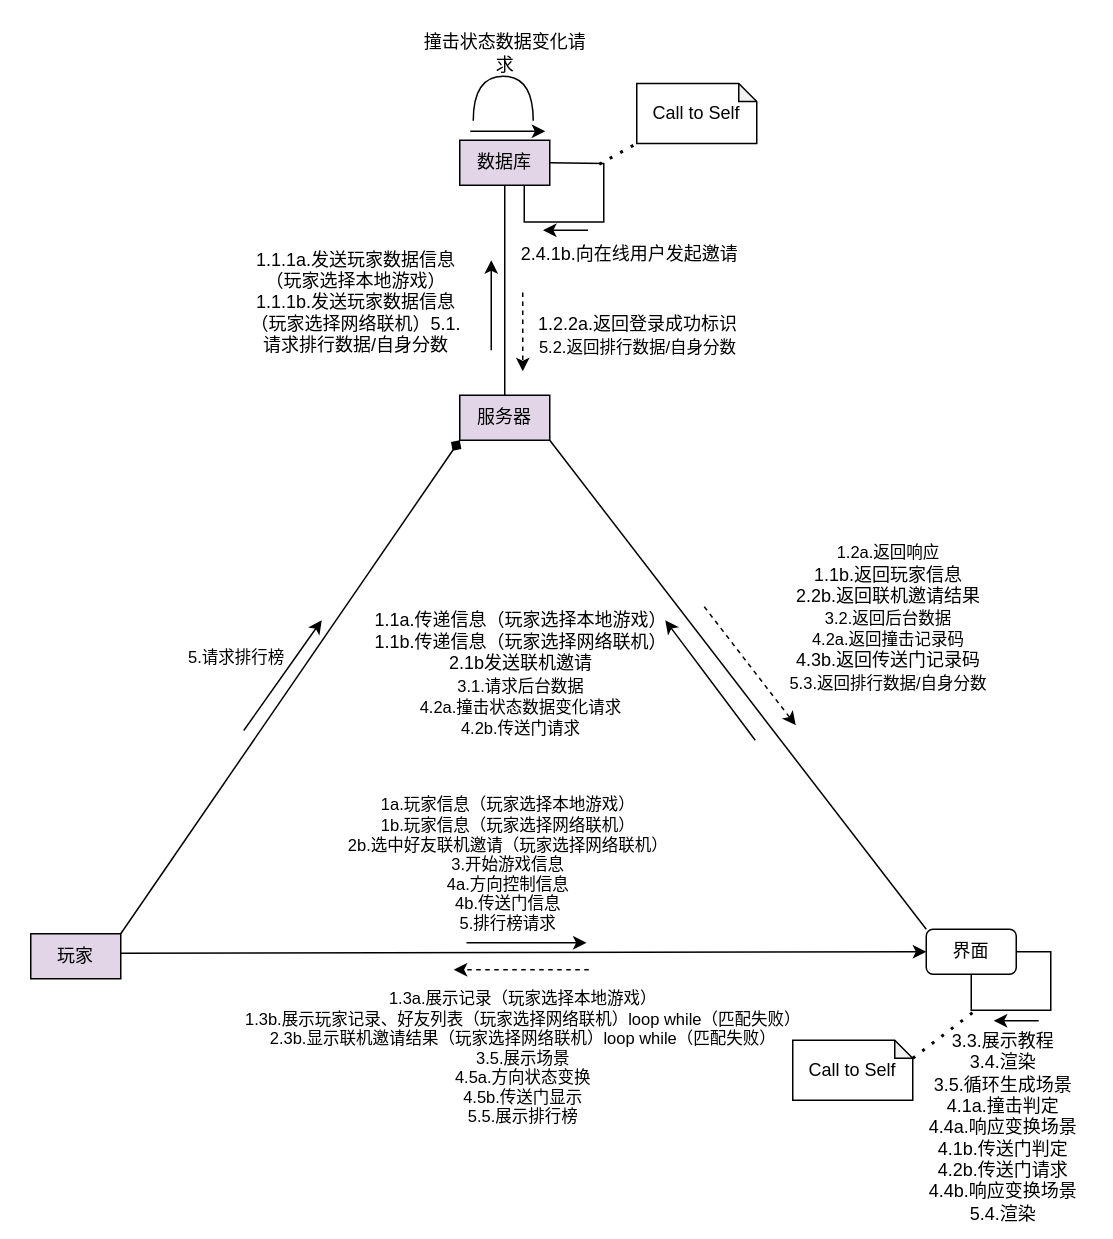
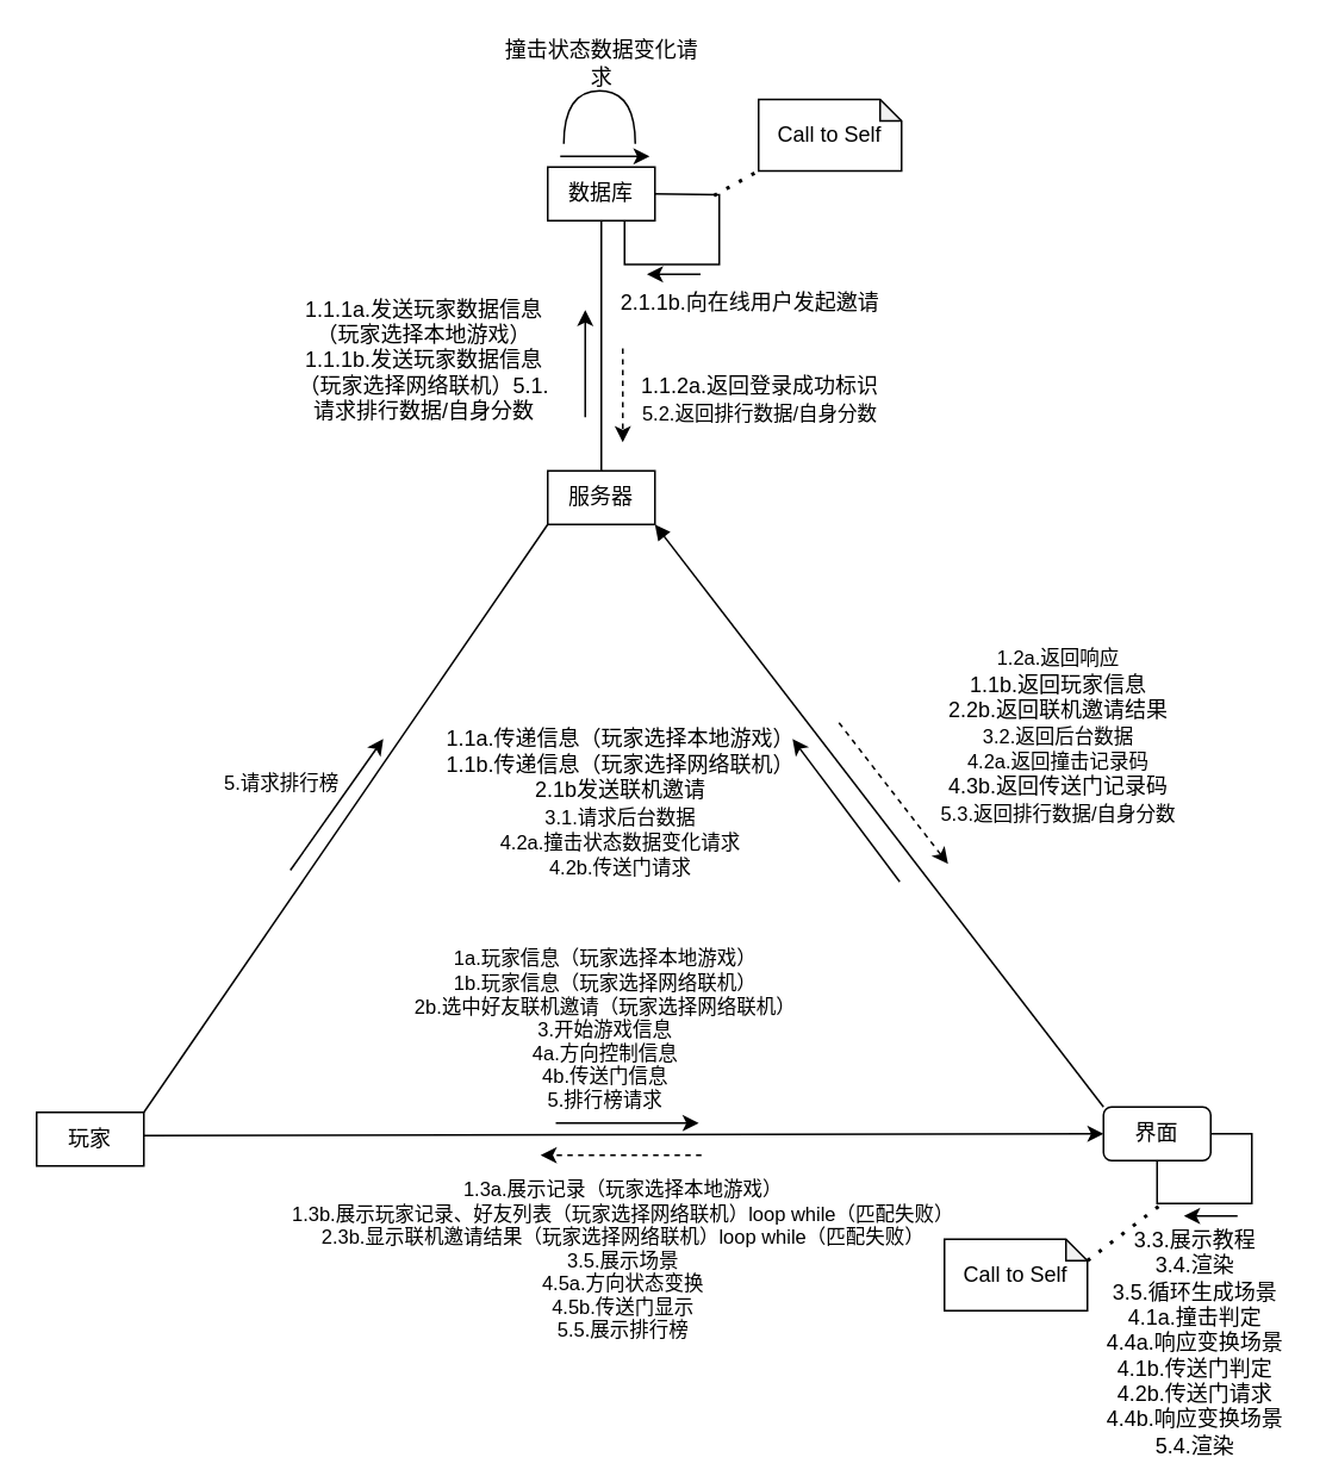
  <mxCell id="0" />
  <mxCell id="1" parent="0" />
- <mxCell id="2" value="玩家&lt;br&gt;" style="rounded=0;whiteSpace=wrap;html=1;fillColor=#e1d5e7;" parent="1" vertex="1"><mxGeometry x="20" y="622" width="60" height="30" as="geometry" /></mxCell>
- <mxCell id="3" value="服务器" style="rounded=0;whiteSpace=wrap;html=1;fillColor=#e1d5e7;" parent="1" vertex="1"><mxGeometry x="306" y="263" width="60" height="30" as="geometry" /></mxCell>
+ <mxCell id="2" value="玩家&lt;br&gt;" style="rounded=0;whiteSpace=wrap;html=1;" parent="1" vertex="1"><mxGeometry x="20" y="622" width="60" height="30" as="geometry" /></mxCell>
+ <mxCell id="3" value="服务器" style="rounded=0;whiteSpace=wrap;html=1;" parent="1" vertex="1"><mxGeometry x="306" y="263" width="60" height="30" as="geometry" /></mxCell>
  <mxCell id="4" value="界面" style="whiteSpace=wrap;html=1;rounded=1;" parent="1" vertex="1"><mxGeometry x="617" y="619" width="60" height="30" as="geometry" /></mxCell>
- <mxCell id="5" value="数据库" style="rounded=0;whiteSpace=wrap;html=1;fillColor=#e1d5e7;" parent="1" vertex="1"><mxGeometry x="306" y="93" width="60" height="30" as="geometry" /></mxCell>
+ <mxCell id="5" value="数据库" style="rounded=0;whiteSpace=wrap;html=1;" parent="1" vertex="1"><mxGeometry x="306" y="93" width="60" height="30" as="geometry" /></mxCell>
  <mxCell id="6" value="" style="endArrow=classic;html=1;rounded=0;exitX=1;exitY=0;exitDx=0;exitDy=0;entryX=0;entryY=0.5;entryDx=0;entryDy=0;" parent="1" target="4" edge="1"><mxGeometry width="50" height="50" relative="1" as="geometry"><mxPoint x="80" y="635" as="sourcePoint" /><mxPoint x="630" y="635" as="targetPoint" /></mxGeometry></mxCell>
  <mxCell id="7" value="1a.玩家信息（玩家选择本地游戏）&lt;br&gt;1b.玩家信息（玩家选择网络联机）&lt;br&gt;2b.选中好友联机邀请（玩家选择网络联机）&lt;br&gt;3.开始游戏信息&lt;br&gt;4a.方向控制信息&lt;br&gt;4b.传送门信息&lt;br&gt;5.排行榜请求" style="edgeLabel;html=1;align=center;verticalAlign=middle;resizable=0;points=[];" parent="6" vertex="1" connectable="0"><mxGeometry x="-0.212" relative="1" as="geometry"><mxPoint x="46" y="-59" as="offset" /></mxGeometry></mxCell>
- <mxCell id="8" value="" style="endArrow=diamond;html=1;rounded=0;exitX=1;exitY=0;exitDx=0;exitDy=0;entryX=0;entryY=1;entryDx=0;entryDy=0;" parent="1" source="2" target="3" edge="1"><mxGeometry width="50" height="50" relative="1" as="geometry"><mxPoint x="290" y="453" as="sourcePoint" /><mxPoint x="340" y="403" as="targetPoint" /></mxGeometry></mxCell>
+ <mxCell id="8" value="" style="endArrow=none;html=1;rounded=0;exitX=1;exitY=0;exitDx=0;exitDy=0;entryX=0;entryY=1;entryDx=0;entryDy=0;" parent="1" source="2" target="3" edge="1"><mxGeometry width="50" height="50" relative="1" as="geometry"><mxPoint x="290" y="453" as="sourcePoint" /><mxPoint x="340" y="403" as="targetPoint" /></mxGeometry></mxCell>
  <mxCell id="9" value="5.请求排行榜" style="edgeLabel;html=1;align=center;verticalAlign=middle;resizable=0;points=[];" parent="8" vertex="1" connectable="0"><mxGeometry x="0.002" y="2" relative="1" as="geometry"><mxPoint x="-35" y="-19" as="offset" /></mxGeometry></mxCell>
  <mxCell id="10" value="" style="endArrow=classic;html=1;rounded=0;" parent="1" edge="1"><mxGeometry width="50" height="50" relative="1" as="geometry"><mxPoint x="162" y="486.5" as="sourcePoint" /><mxPoint x="214" y="413" as="targetPoint" /></mxGeometry></mxCell>
  <mxCell id="11" value="" style="endArrow=classic;html=1;rounded=0;dashed=1;" parent="1" edge="1"><mxGeometry width="50" height="50" relative="1" as="geometry"><mxPoint x="392" y="646" as="sourcePoint" /><mxPoint x="302" y="646" as="targetPoint" /></mxGeometry></mxCell>
  <mxCell id="12" value="" style="endArrow=classic;html=1;rounded=0;" parent="1" edge="1"><mxGeometry width="50" height="50" relative="1" as="geometry"><mxPoint x="310.51" y="628" as="sourcePoint" /><mxPoint x="390.51" y="628" as="targetPoint" /></mxGeometry></mxCell>
  <mxCell id="13" value="1.1a.传递信息（玩家选择本地游戏）&lt;br&gt;1.1b.传递信息（玩家选择网络联机）&lt;br&gt;2.1b发送联机邀请&lt;br style=&quot;border-color: var(--border-color); font-size: 11px;&quot;&gt;&lt;span style=&quot;font-size: 11px; background-color: rgb(255, 255, 255);&quot;&gt;3.1.请求后台数据&lt;/span&gt;&lt;br style=&quot;border-color: var(--border-color); font-size: 11px;&quot;&gt;&lt;span style=&quot;font-size: 11px; background-color: rgb(255, 255, 255);&quot;&gt;4.2a.撞击状态数据变化请求&lt;/span&gt;&lt;br style=&quot;border-color: var(--border-color); font-size: 11px;&quot;&gt;&lt;span style=&quot;font-size: 11px; background-color: rgb(255, 255, 255);&quot;&gt;4.2b.传送门请求&lt;/span&gt;" style="text;html=1;strokeColor=none;fillColor=none;align=center;verticalAlign=middle;whiteSpace=wrap;rounded=0;" parent="1" vertex="1"><mxGeometry x="248" y="399" width="197.88" height="100" as="geometry" /></mxCell>
  <mxCell id="14" value="&lt;br&gt;&lt;span style=&quot;color: rgb(0, 0, 0); font-family: Helvetica; font-size: 11px; font-style: normal; font-variant-ligatures: normal; font-variant-caps: normal; font-weight: 400; letter-spacing: normal; orphans: 2; text-align: center; text-indent: 0px; text-transform: none; widows: 2; word-spacing: 0px; -webkit-text-stroke-width: 0px; background-color: rgb(255, 255, 255); text-decoration-thickness: initial; text-decoration-style: initial; text-decoration-color: initial; float: none; display: inline !important;&quot;&gt;1.2a.返回响应&lt;br&gt;&lt;/span&gt;1.1b.返回玩家信息&lt;br&gt;2.2b.返回联机邀请结果&lt;br style=&quot;border-color: var(--border-color); color: rgb(0, 0, 0); font-family: Helvetica; font-size: 11px; font-style: normal; font-variant-ligatures: normal; font-variant-caps: normal; font-weight: 400; letter-spacing: normal; orphans: 2; text-align: center; text-indent: 0px; text-transform: none; widows: 2; word-spacing: 0px; -webkit-text-stroke-width: 0px; text-decoration-thickness: initial; text-decoration-style: initial; text-decoration-color: initial;&quot;&gt;&lt;span style=&quot;color: rgb(0, 0, 0); font-family: Helvetica; font-size: 11px; font-style: normal; font-variant-ligatures: normal; font-variant-caps: normal; font-weight: 400; letter-spacing: normal; orphans: 2; text-align: center; text-indent: 0px; text-transform: none; widows: 2; word-spacing: 0px; -webkit-text-stroke-width: 0px; background-color: rgb(255, 255, 255); text-decoration-thickness: initial; text-decoration-style: initial; text-decoration-color: initial; float: none; display: inline !important;&quot;&gt;3.2.返回后台数据&lt;/span&gt;&lt;br style=&quot;border-color: var(--border-color); color: rgb(0, 0, 0); font-family: Helvetica; font-size: 11px; font-style: normal; font-variant-ligatures: normal; font-variant-caps: normal; font-weight: 400; letter-spacing: normal; orphans: 2; text-align: center; text-indent: 0px; text-transform: none; widows: 2; word-spacing: 0px; -webkit-text-stroke-width: 0px; text-decoration-thickness: initial; text-decoration-style: initial; text-decoration-color: initial;&quot;&gt;&lt;span style=&quot;color: rgb(0, 0, 0); font-family: Helvetica; font-size: 11px; font-style: normal; font-variant-ligatures: normal; font-variant-caps: normal; font-weight: 400; letter-spacing: normal; orphans: 2; text-align: center; text-indent: 0px; text-transform: none; widows: 2; word-spacing: 0px; -webkit-text-stroke-width: 0px; background-color: rgb(255, 255, 255); text-decoration-thickness: initial; text-decoration-style: initial; text-decoration-color: initial; float: none; display: inline !important;&quot;&gt;4.2a.返回撞击记录码&lt;/span&gt;&lt;br style=&quot;border-color: var(--border-color); color: rgb(0, 0, 0); font-family: Helvetica; font-size: 11px; font-style: normal; font-variant-ligatures: normal; font-variant-caps: normal; font-weight: 400; letter-spacing: normal; orphans: 2; text-align: center; text-indent: 0px; text-transform: none; widows: 2; word-spacing: 0px; -webkit-text-stroke-width: 0px; text-decoration-thickness: initial; text-decoration-style: initial; text-decoration-color: initial;&quot;&gt;4.3b.返回传送门记录码&lt;br style=&quot;border-color: var(--border-color); color: rgb(0, 0, 0); font-family: Helvetica; font-size: 11px; font-style: normal; font-variant-ligatures: normal; font-variant-caps: normal; font-weight: 400; letter-spacing: normal; orphans: 2; text-align: center; text-indent: 0px; text-transform: none; widows: 2; word-spacing: 0px; -webkit-text-stroke-width: 0px; text-decoration-thickness: initial; text-decoration-style: initial; text-decoration-color: initial;&quot;&gt;&lt;span style=&quot;color: rgb(0, 0, 0); font-family: Helvetica; font-size: 11px; font-style: normal; font-variant-ligatures: normal; font-variant-caps: normal; font-weight: 400; letter-spacing: normal; orphans: 2; text-align: center; text-indent: 0px; text-transform: none; widows: 2; word-spacing: 0px; -webkit-text-stroke-width: 0px; background-color: rgb(255, 255, 255); text-decoration-thickness: initial; text-decoration-style: initial; text-decoration-color: initial; float: none; display: inline !important;&quot;&gt;5.3.返回排行数据/自身分数&lt;/span&gt;" style="text;html=1;strokeColor=none;fillColor=none;align=center;verticalAlign=middle;whiteSpace=wrap;rounded=0;" parent="1" vertex="1"><mxGeometry x="502" y="344" width="180" height="120" as="geometry" /></mxCell>
- <mxCell id="15" value="" style="endArrow=none;html=1;rounded=0;entryX=1;entryY=1;entryDx=0;entryDy=0;exitX=0;exitY=0;exitDx=0;exitDy=0;" parent="1" source="4" target="3" edge="1"><mxGeometry width="50" height="50" relative="1" as="geometry"><mxPoint x="290" y="493" as="sourcePoint" /><mxPoint x="340" y="443" as="targetPoint" /></mxGeometry></mxCell>
+ <mxCell id="15" value="" style="endArrow=block;html=1;rounded=0;entryX=1;entryY=1;entryDx=0;entryDy=0;exitX=0;exitY=0;exitDx=0;exitDy=0;" parent="1" source="4" target="3" edge="1"><mxGeometry width="50" height="50" relative="1" as="geometry"><mxPoint x="290" y="493" as="sourcePoint" /><mxPoint x="340" y="443" as="targetPoint" /></mxGeometry></mxCell>
  <mxCell id="16" value="" style="endArrow=classic;html=1;rounded=0;" parent="1" edge="1"><mxGeometry width="50" height="50" relative="1" as="geometry"><mxPoint x="503" y="493" as="sourcePoint" /><mxPoint x="443" y="413" as="targetPoint" /></mxGeometry></mxCell>
  <mxCell id="17" value="" style="endArrow=classic;html=1;rounded=0;dashed=1;" parent="1" edge="1"><mxGeometry width="50" height="50" relative="1" as="geometry"><mxPoint x="469" y="404" as="sourcePoint" /><mxPoint x="530" y="483" as="targetPoint" /></mxGeometry></mxCell>
- <mxCell id="18" value="1.2.2a.返回登录成功标识&lt;br style=&quot;border-color: var(--border-color); font-size: 11px;&quot;&gt;&lt;span style=&quot;font-size: 11px; background-color: rgb(255, 255, 255);&quot;&gt;5.2.返回排行数据/自身分数&lt;/span&gt;" style="text;html=1;strokeColor=none;fillColor=none;align=center;verticalAlign=middle;whiteSpace=wrap;rounded=0;" parent="1" vertex="1"><mxGeometry x="320.13" y="208" width="210" height="30" as="geometry" /></mxCell>
+ <mxCell id="18" value="1.1.2a.返回登录成功标识&lt;br style=&quot;border-color: var(--border-color); font-size: 11px;&quot;&gt;&lt;span style=&quot;font-size: 11px; background-color: rgb(255, 255, 255);&quot;&gt;5.2.返回排行数据/自身分数&lt;/span&gt;" style="text;html=1;strokeColor=none;fillColor=none;align=center;verticalAlign=middle;whiteSpace=wrap;rounded=0;" parent="1" vertex="1"><mxGeometry x="320.13" y="208" width="210" height="30" as="geometry" /></mxCell>
  <mxCell id="19" value="" style="endArrow=none;html=1;rounded=0;exitX=0;exitY=0;exitDx=0;exitDy=0;entryX=0;entryY=1;entryDx=0;entryDy=0;" parent="1" edge="1"><mxGeometry width="50" height="50" relative="1" as="geometry"><mxPoint x="336" y="263" as="sourcePoint" /><mxPoint x="336" y="123" as="targetPoint" /></mxGeometry></mxCell>
  <mxCell id="20" value="1.1.1a.发送玩家数据信息（玩家选择本地游戏）&lt;br&gt;1.1.1b.发送玩家数据信息（玩家选择网络联机）5.1.请求排行数据/自身分数" style="text;html=1;strokeColor=none;fillColor=none;align=center;verticalAlign=middle;whiteSpace=wrap;rounded=0;" parent="1" vertex="1"><mxGeometry x="162" y="141" width="150" height="120" as="geometry" /></mxCell>
  <mxCell id="21" value="" style="endArrow=classic;html=1;rounded=0;" parent="1" edge="1"><mxGeometry width="50" height="50" relative="1" as="geometry"><mxPoint x="327" y="233" as="sourcePoint" /><mxPoint x="327" y="173" as="targetPoint" /></mxGeometry></mxCell>
  <mxCell id="22" value="" style="shape=requiredInterface;html=1;verticalLabelPosition=bottom;sketch=0;rotation=-90;" parent="1" vertex="1"><mxGeometry x="320.13" y="45.13" width="29.75" height="40" as="geometry" /></mxCell>
  <mxCell id="23" value="撞击状态数据变化请求" style="text;html=1;strokeColor=none;fillColor=none;align=center;verticalAlign=middle;whiteSpace=wrap;rounded=0;" parent="1" vertex="1"><mxGeometry x="280.51" y="20.13" width="110.99" height="30" as="geometry" /></mxCell>
  <mxCell id="24" value="" style="endArrow=classic;html=1;rounded=0;" parent="1" edge="1"><mxGeometry width="50" height="50" relative="1" as="geometry"><mxPoint x="313" y="87" as="sourcePoint" /><mxPoint x="363" y="87" as="targetPoint" /></mxGeometry></mxCell>
  <mxCell id="25" value="" style="endArrow=classic;html=1;rounded=0;exitX=0;exitY=0.25;exitDx=0;exitDy=0;dashed=1;" parent="1" edge="1"><mxGeometry width="50" height="50" relative="1" as="geometry"><mxPoint x="348" y="194.5" as="sourcePoint" /><mxPoint x="348" y="247" as="targetPoint" /></mxGeometry></mxCell>
  <mxCell id="26" value="1.3a.展示记录（玩家选择本地游戏）&lt;br&gt;1.3b.展示玩家记录、好友列表（玩家选择网络联机）loop while（匹配失败）&lt;br&gt;2.3b.显示联机邀请结果（玩家选择网络联机）loop while（匹配失败）&lt;br&gt;3.5.展示场景&lt;br&gt;4.5a.方向状态变换&lt;br&gt;4.5b.传送门显示&lt;br&gt;5.5.展示排行榜" style="edgeLabel;html=1;align=center;verticalAlign=middle;resizable=0;points=[];" parent="1" vertex="1" connectable="0"><mxGeometry x="349.88" y="628" as="geometry"><mxPoint x="-2" y="76" as="offset" /></mxGeometry></mxCell>
  <mxCell id="27" value="" style="endArrow=none;html=1;rounded=0;entryX=1;entryY=0.5;entryDx=0;entryDy=0;exitX=0.5;exitY=1;exitDx=0;exitDy=0;" parent="1" source="4" target="4" edge="1"><mxGeometry width="50" height="50" relative="1" as="geometry"><mxPoint x="640" y="788" as="sourcePoint" /><mxPoint x="700" y="628" as="targetPoint" /><Array as="points"><mxPoint x="647" y="673" /><mxPoint x="700" y="673" /><mxPoint x="700" y="634" /></Array></mxGeometry></mxCell>
  <mxCell id="28" value="" style="endArrow=classic;html=1;rounded=0;" parent="1" edge="1"><mxGeometry width="50" height="50" relative="1" as="geometry"><mxPoint x="692" y="680" as="sourcePoint" /><mxPoint x="662" y="680" as="targetPoint" /></mxGeometry></mxCell>
  <mxCell id="29" value="3.3.展示教程&lt;br&gt;3.4.渲染&lt;br&gt;3.5.循环生成场景&lt;br&gt;4.1a.撞击判定&lt;br&gt;4.4a.响应变换场景&lt;br&gt;4.1b.传送门判定&lt;br&gt;4.2b.传送门请求&lt;br&gt;4.4b.响应变换场景&lt;br&gt;5.4.渲染" style="text;html=1;strokeColor=none;fillColor=none;align=center;verticalAlign=middle;whiteSpace=wrap;rounded=0;" parent="1" vertex="1"><mxGeometry x="617" y="698" width="103" height="106" as="geometry" /></mxCell>
  <mxCell id="30" value="" style="endArrow=none;dashed=1;html=1;dashPattern=1 3;strokeWidth=2;rounded=0;exitX=0;exitY=0;exitDx=80;exitDy=12;exitPerimeter=0;" parent="1" source="31" edge="1"><mxGeometry width="50" height="50" relative="1" as="geometry"><mxPoint x="620" y="693" as="sourcePoint" /><mxPoint x="650" y="673" as="targetPoint" /></mxGeometry></mxCell>
  <mxCell id="31" value="Call to Self" style="shape=note;whiteSpace=wrap;html=1;backgroundOutline=1;darkOpacity=0.05;size=12;" parent="1" vertex="1"><mxGeometry x="528" y="693" width="80" height="40" as="geometry" /></mxCell>
  <mxCell id="32" value="" style="endArrow=none;html=1;rounded=0;entryX=1;entryY=0.5;entryDx=0;entryDy=0;exitX=0.5;exitY=1;exitDx=0;exitDy=0;" parent="1" target="5" edge="1"><mxGeometry width="50" height="50" relative="1" as="geometry"><mxPoint x="349" y="123.5" as="sourcePoint" /><mxPoint x="379" y="108.5" as="targetPoint" /><Array as="points"><mxPoint x="349" y="147.5" /><mxPoint x="402" y="147.5" /><mxPoint x="402" y="108.5" /></Array></mxGeometry></mxCell>
  <mxCell id="33" value="" style="endArrow=classic;html=1;rounded=0;" parent="1" edge="1"><mxGeometry width="50" height="50" relative="1" as="geometry"><mxPoint x="391.5" y="153" as="sourcePoint" /><mxPoint x="361.5" y="153" as="targetPoint" /></mxGeometry></mxCell>
  <mxCell id="34" value="" style="endArrow=none;dashed=1;html=1;dashPattern=1 3;strokeWidth=2;rounded=0;entryX=0;entryY=1;entryDx=0;entryDy=0;entryPerimeter=0;" parent="1" target="35" edge="1"><mxGeometry width="50" height="50" relative="1" as="geometry"><mxPoint x="399" y="109" as="sourcePoint" /><mxPoint x="423" y="61.13" as="targetPoint" /></mxGeometry></mxCell>
  <mxCell id="35" value="Call to Self" style="shape=note;whiteSpace=wrap;html=1;backgroundOutline=1;darkOpacity=0.05;size=12;" parent="1" vertex="1"><mxGeometry x="424" y="55.13" width="80" height="40" as="geometry" /></mxCell>
- <mxCell id="36" value="2.4.1b.向在线用户发起邀请" style="text;html=1;align=center;verticalAlign=middle;resizable=0;points=[];autosize=1;strokeColor=none;fillColor=none;" parent="1" vertex="1"><mxGeometry x="334" y="154" width="170" height="30" as="geometry" /></mxCell>
+ <mxCell id="36" value="2.1.1b.向在线用户发起邀请" style="text;html=1;align=center;verticalAlign=middle;resizable=0;points=[];autosize=1;strokeColor=none;fillColor=none;" parent="1" vertex="1"><mxGeometry x="334" y="154" width="170" height="30" as="geometry" /></mxCell>
